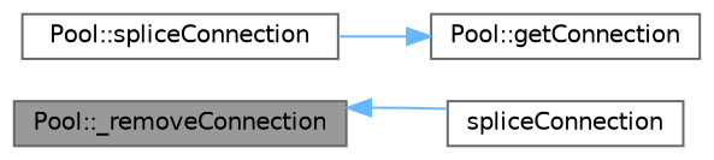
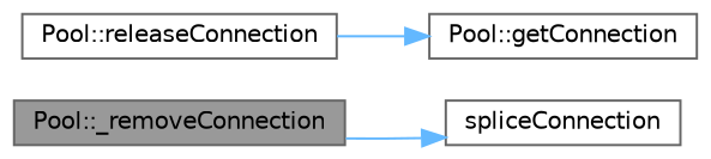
  digraph {
    rankdir=LR
    node [color=grey40 fillcolor=white fontname=Helvetica fontsize=10 shape=box style=filled]
    edge [color=steelblue1 fontname=Helvetica fontsize=10 labelfontname=Helvetica labelfontsize=10 style=solid]
    n1 [color=gray40 fillcolor=grey60 fontcolor=black height=0.2 label="Pool::_removeConnection" width=0.4]
    n2 [height=0.2 label=spliceConnection width=0.4]
-   n3 [height=0.2 label="Pool::spliceConnection" width=0.4]
+   n3 [height=0.2 label="Pool::releaseConnection" width=0.4]
    n4 [height=0.2 label="Pool::getConnection" width=0.4]
-   n2 -> n1
+   n1 -> n2
    n3 -> n4
  }
